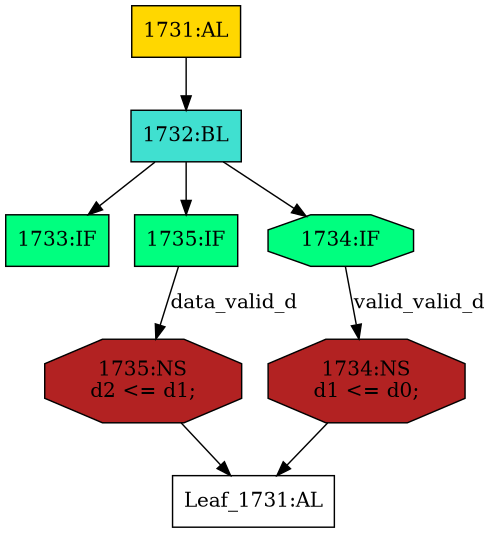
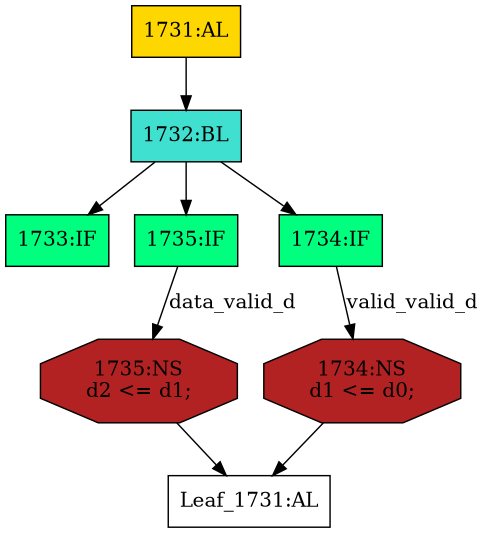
  strict digraph {
    node [fillcolor=springgreen shape=box statements="[]" style=filled typ=IfStatement]
    edge [cond="[]" lineno=None]
    n1 [ast="<pyverilog.vparser.ast.NonblockingSubstitution object at 0x7f13b55901d0>" fillcolor=firebrick label="1735:NS\nd2 <= d1;" shape=octagon statements="[<pyverilog.vparser.ast.NonblockingSubstitution object at 0x7f13b55901d0>]" typ=NonblockingSubstitution]
    n2 [def_var="['d2', 'd0', 'd1']" label="Leaf_1731:AL" fillcolor="" statements="" style="" typ=""]
    n3 [ast="<pyverilog.vparser.ast.IfStatement object at 0x7f13b55903d0>" label="1733:IF"]
    n4 [ast="<pyverilog.vparser.ast.IfStatement object at 0x7f13b5590110>" label="1735:IF"]
    n5 [ast="<pyverilog.vparser.ast.NonblockingSubstitution object at 0x7f13b5590650>" fillcolor=firebrick label="1734:NS\nd1 <= d0;" shape=octagon statements="[<pyverilog.vparser.ast.NonblockingSubstitution object at 0x7f13b5590650>]" typ=NonblockingSubstitution]
    n6 [ast="<pyverilog.vparser.ast.Always object at 0x7f13b55907d0>" clk_sens=True fillcolor=gold label="1731:AL" sens="['clk']" typ=Always use_var="['data_valid_d', 'rx_data', 'd0', 'd1']"]
    n7 [ast="<pyverilog.vparser.ast.Block object at 0x7f13b55908d0>" fillcolor=turquoise label="1732:BL" typ=Block]
-   n8 [ast="<pyverilog.vparser.ast.IfStatement object at 0x7f13b5590910>" label="1734:IF" shape=octagon]
+   n8 [ast="<pyverilog.vparser.ast.IfStatement object at 0x7f13b5590910>" label="1734:IF"]
    n1 -> n2
    n4 -> n1 [cond="['data_valid_d']" label=data_valid_d lineno=1735]
    n5 -> n2
    n6 -> n7
    n7 -> n3
    n7 -> n4
    n7 -> n8
    n8 -> n5 [cond="['data_valid_d']" label=valid_valid_d lineno=1734]
  }
